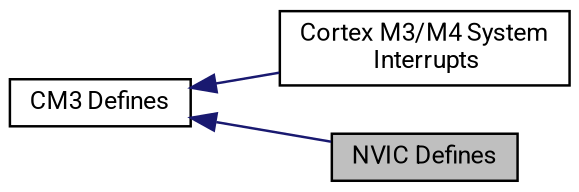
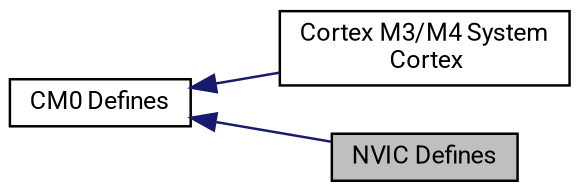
  digraph {
    fontname=Roboto
    rankdir=LR
    node [color=black fillcolor=white fontname=Roboto fontsize=10 shape=record style=filled]
    edge [color=midnightblue dir=back fontname=Roboto fontsize=10 labelfontname=Helvetica labelfontsize=10 shape=plaintext style=solid]
-   n1 [height=0.2 label="Cortex M3/M4 System\l Interrupts" width=0.4]
-   n2 [height=0.2 label="CM3 Defines" width=0.4]
+   n1 [height=0.2 label="Cortex M3/M4 System\l Cortex" width=0.4]
+   n2 [height=0.2 label="CM0 Defines" width=0.4]
    n3 [fillcolor=grey75 fontcolor=black height=0.2 label="NVIC Defines" width=0.4]
    n2 -> n1
    n2 -> n3
  }
